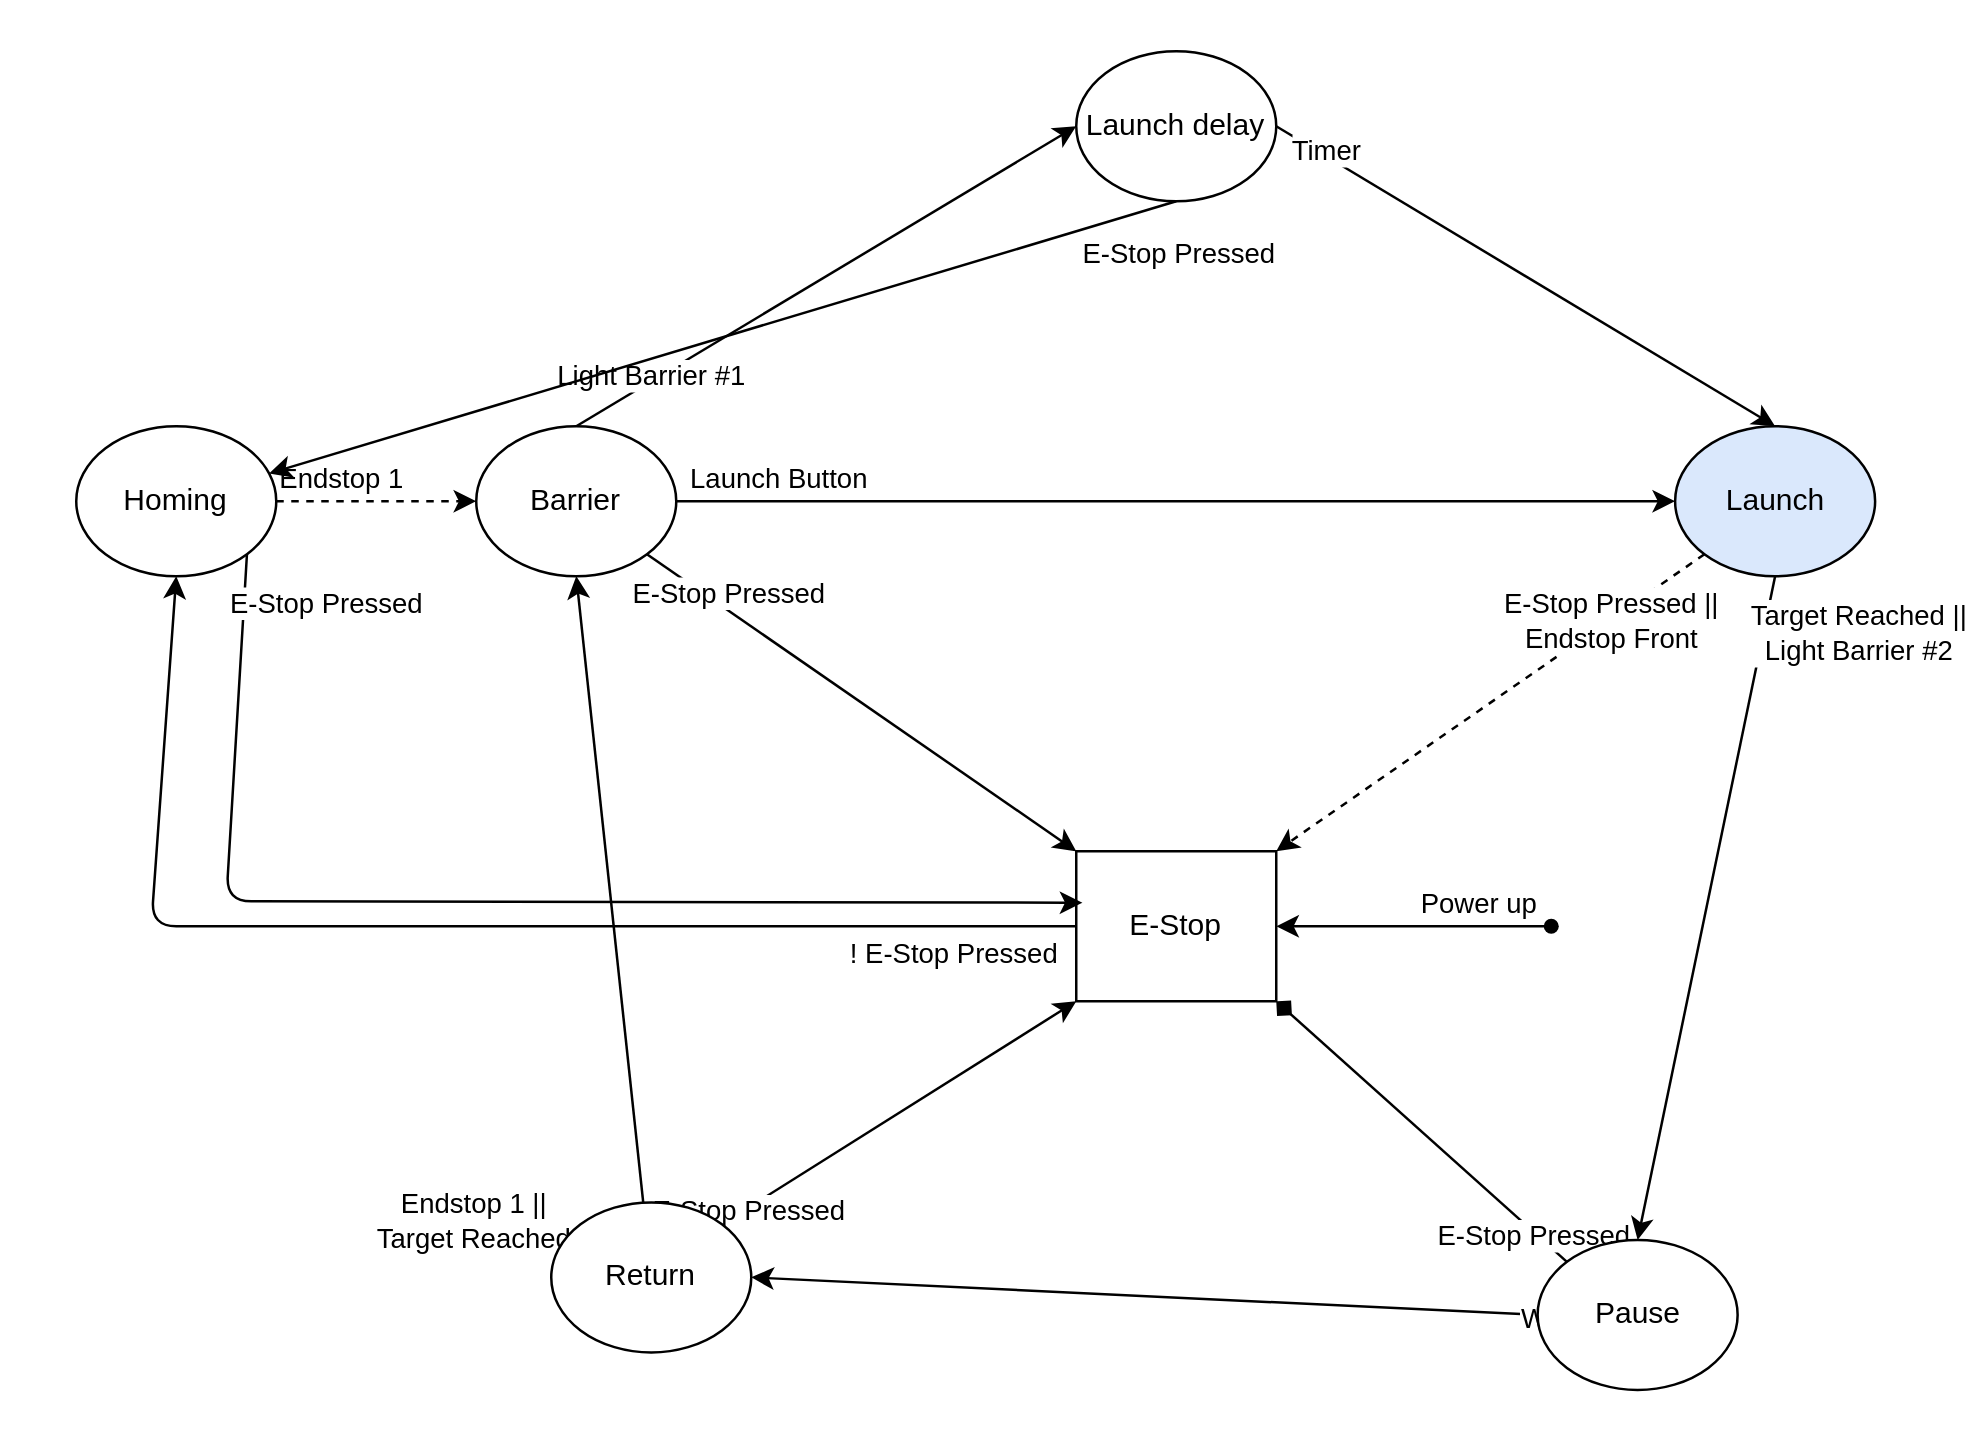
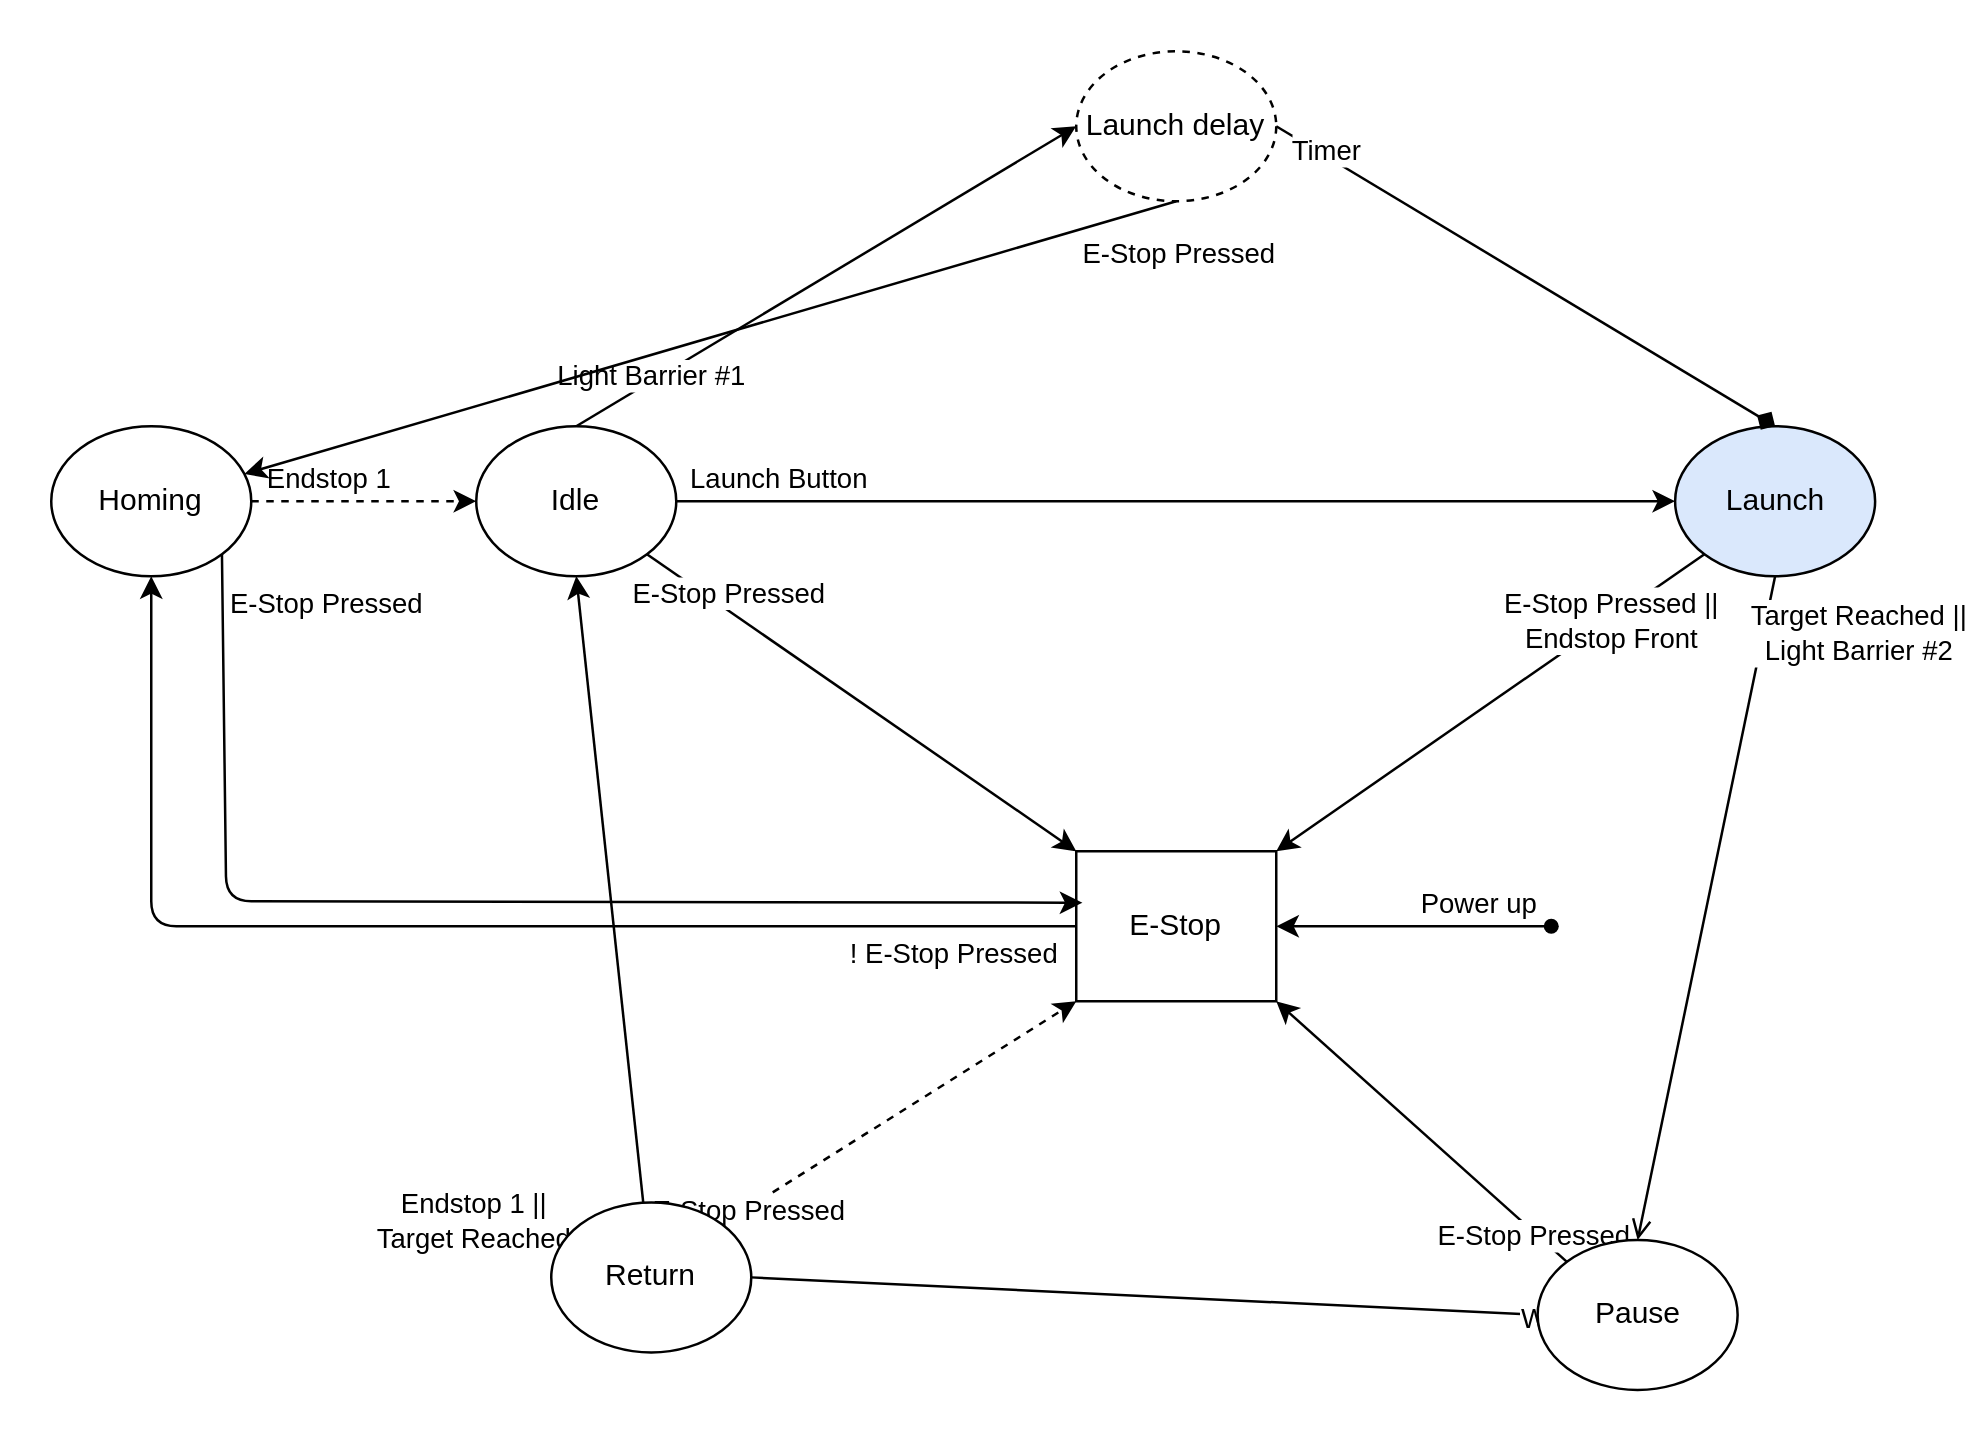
  <mxCell id="0" />
  <mxCell id="1" parent="0" />
  <mxCell id="2" style="edgeStyle=none;html=1;exitX=1;exitY=0.5;exitDx=0;exitDy=0;entryX=0;entryY=0.5;entryDx=0;entryDy=0;" parent="1" source="8" target="20" edge="1"><mxGeometry relative="1" as="geometry" /></mxCell>
  <mxCell id="3" value="Launch Button" style="edgeLabel;html=1;align=center;verticalAlign=middle;resizable=0;points=[];" parent="2" vertex="1" connectable="0"><mxGeometry x="0.326" y="-2" relative="1" as="geometry"><mxPoint x="-225" y="-12" as="offset" /></mxGeometry></mxCell>
  <mxCell id="4" style="edgeStyle=none;html=1;exitX=1;exitY=1;exitDx=0;exitDy=0;entryX=0;entryY=0;entryDx=0;entryDy=0;" parent="1" source="8" target="11" edge="1"><mxGeometry relative="1" as="geometry" /></mxCell>
  <mxCell id="5" value="E-Stop Pressed" style="edgeLabel;html=1;align=center;verticalAlign=middle;resizable=0;points=[];" parent="4" vertex="1" connectable="0"><mxGeometry x="-0.233" relative="1" as="geometry"><mxPoint x="-34" y="-30" as="offset" /></mxGeometry></mxCell>
  <mxCell id="6" style="edgeStyle=none;html=1;exitX=0.5;exitY=0;exitDx=0;exitDy=0;entryX=0;entryY=0.5;entryDx=0;entryDy=0;" edge="1" parent="1" source="8" target="38"><mxGeometry relative="1" as="geometry" /></mxCell>
  <mxCell id="7" value="Light Barrier #1" style="edgeLabel;html=1;align=center;verticalAlign=middle;resizable=0;points=[];" vertex="1" connectable="0" parent="6"><mxGeometry x="-0.628" y="-2" relative="1" as="geometry"><mxPoint x="-8" as="offset" /></mxGeometry></mxCell>
- <mxCell id="8" value="Barrier" style="ellipse;whiteSpace=wrap;html=1;" parent="1" vertex="1"><mxGeometry x="190" y="170" width="80" height="60" as="geometry" /></mxCell>
+ <mxCell id="8" value="Idle" style="ellipse;whiteSpace=wrap;html=1;" parent="1" vertex="1"><mxGeometry x="190" y="170" width="80" height="60" as="geometry" /></mxCell>
  <mxCell id="9" style="edgeStyle=none;html=1;exitX=0;exitY=0.5;exitDx=0;exitDy=0;entryX=0.5;entryY=1;entryDx=0;entryDy=0;" parent="1" source="11" target="15" edge="1"><mxGeometry relative="1" as="geometry"><mxPoint x="70" y="350" as="targetPoint" /><Array as="points"><mxPoint x="60" y="370" /></Array></mxGeometry></mxCell>
  <mxCell id="10" value="! E-Stop Pressed" style="edgeLabel;html=1;align=center;verticalAlign=middle;resizable=0;points=[];" parent="9" vertex="1" connectable="0"><mxGeometry x="-0.775" y="2" relative="1" as="geometry"><mxPoint x="7" y="8" as="offset" /></mxGeometry></mxCell>
  <mxCell id="11" value="E-Stop" style="whiteSpace=wrap;html=1;rounded=0;" parent="1" vertex="1"><mxGeometry x="430" y="340" width="80" height="60" as="geometry" /></mxCell>
  <mxCell id="12" style="edgeStyle=none;html=1;dashed=1;" parent="1" source="15" target="8" edge="1"><mxGeometry relative="1" as="geometry" /></mxCell>
  <mxCell id="13" value="Endstop 1" style="edgeLabel;html=1;align=center;verticalAlign=middle;resizable=0;points=[];" parent="12" vertex="1" connectable="0"><mxGeometry x="-0.141" relative="1" as="geometry"><mxPoint x="-9" y="-10" as="offset" /></mxGeometry></mxCell>
  <mxCell id="14" style="edgeStyle=none;html=1;exitX=1;exitY=1;exitDx=0;exitDy=0;entryX=0.031;entryY=0.343;entryDx=0;entryDy=0;entryPerimeter=0;" parent="1" source="15" target="11" edge="1"><mxGeometry relative="1" as="geometry"><mxPoint x="420" y="360" as="targetPoint" /><Array as="points"><mxPoint x="90" y="360" /></Array></mxGeometry></mxCell>
- <mxCell id="15" value="Homing" style="ellipse;whiteSpace=wrap;html=1;" parent="1" vertex="1"><mxGeometry x="30" y="170" width="80" height="60" as="geometry" /></mxCell>
- <mxCell id="16" style="edgeStyle=none;html=1;exitX=0.5;exitY=1;exitDx=0;exitDy=0;entryX=0.5;entryY=0;entryDx=0;entryDy=0;" parent="1" source="20" target="25" edge="1"><mxGeometry relative="1" as="geometry" /></mxCell>
+ <mxCell id="15" value="Homing" style="ellipse;whiteSpace=wrap;html=1;" parent="1" vertex="1"><mxGeometry x="20" y="170" width="80" height="60" as="geometry" /></mxCell>
+ <mxCell id="16" style="edgeStyle=none;html=1;exitX=0.5;exitY=1;exitDx=0;exitDy=0;entryX=0.5;entryY=0;entryDx=0;entryDy=0;endArrow=open;" parent="1" source="20" target="25" edge="1"><mxGeometry relative="1" as="geometry" /></mxCell>
  <mxCell id="17" value="Target Reached ||&lt;br&gt;Light Barrier #2" style="edgeLabel;html=1;align=center;verticalAlign=middle;resizable=0;points=[];" parent="16" vertex="1" connectable="0"><mxGeometry x="-0.381" y="2" relative="1" as="geometry"><mxPoint x="48" y="-60" as="offset" /></mxGeometry></mxCell>
- <mxCell id="18" style="edgeStyle=none;html=1;exitX=0;exitY=1;exitDx=0;exitDy=0;entryX=1;entryY=0;entryDx=0;entryDy=0;dashed=1;" parent="1" source="20" target="11" edge="1"><mxGeometry relative="1" as="geometry" /></mxCell>
+ <mxCell id="18" style="edgeStyle=none;html=1;exitX=0;exitY=1;exitDx=0;exitDy=0;entryX=1;entryY=0;entryDx=0;entryDy=0;" parent="1" source="20" target="11" edge="1"><mxGeometry relative="1" as="geometry" /></mxCell>
  <mxCell id="19" value="E-Stop Pressed ||&lt;br&gt;Endstop Front" style="edgeLabel;html=1;align=center;verticalAlign=middle;resizable=0;points=[];" parent="18" vertex="1" connectable="0"><mxGeometry x="-0.515" y="3" relative="1" as="geometry"><mxPoint x="2" y="-5" as="offset" /></mxGeometry></mxCell>
  <mxCell id="20" value="Launch" style="ellipse;whiteSpace=wrap;html=1;fillColor=#dae8fc;" parent="1" vertex="1"><mxGeometry x="669.55" y="170" width="80" height="60" as="geometry" /></mxCell>
- <mxCell id="21" style="edgeStyle=none;html=1;exitX=0;exitY=0.5;exitDx=0;exitDy=0;entryX=1;entryY=0.5;entryDx=0;entryDy=0;" parent="1" source="25" target="32" edge="1"><mxGeometry relative="1" as="geometry" /></mxCell>
+ <mxCell id="21" style="edgeStyle=none;html=1;exitX=0;exitY=0.5;exitDx=0;exitDy=0;entryX=1;entryY=0.5;entryDx=0;entryDy=0;endArrow=none;" parent="1" source="25" target="32" edge="1"><mxGeometry relative="1" as="geometry" /></mxCell>
  <mxCell id="22" value="Wait Timer" style="edgeLabel;html=1;align=center;verticalAlign=middle;resizable=0;points=[];" parent="21" vertex="1" connectable="0"><mxGeometry x="0.14" y="-1" relative="1" as="geometry"><mxPoint x="198" y="11" as="offset" /></mxGeometry></mxCell>
- <mxCell id="23" style="edgeStyle=none;html=1;exitX=0;exitY=0;exitDx=0;exitDy=0;entryX=1;entryY=1;entryDx=0;entryDy=0;endArrow=diamond;" parent="1" source="25" target="11" edge="1"><mxGeometry relative="1" as="geometry" /></mxCell>
+ <mxCell id="23" style="edgeStyle=none;html=1;exitX=0;exitY=0;exitDx=0;exitDy=0;entryX=1;entryY=1;entryDx=0;entryDy=0;" parent="1" source="25" target="11" edge="1"><mxGeometry relative="1" as="geometry" /></mxCell>
  <mxCell id="24" value="E-Stop Pressed" style="edgeLabel;html=1;align=center;verticalAlign=middle;resizable=0;points=[];" parent="23" vertex="1" connectable="0"><mxGeometry x="-0.47" relative="1" as="geometry"><mxPoint x="17" y="17" as="offset" /></mxGeometry></mxCell>
  <mxCell id="25" value="Pause" style="ellipse;whiteSpace=wrap;html=1;" parent="1" vertex="1"><mxGeometry x="614.55" y="495.45" width="80" height="60" as="geometry" /></mxCell>
  <mxCell id="26" value="" style="endArrow=classic;html=1;entryX=1;entryY=0.5;entryDx=0;entryDy=0;startArrow=none;" parent="1" target="11" edge="1"><mxGeometry width="50" height="50" relative="1" as="geometry"><mxPoint x="620" y="370" as="sourcePoint" /><mxPoint x="40" y="389.71" as="targetPoint" /></mxGeometry></mxCell>
  <mxCell id="27" value="Power up" style="edgeLabel;html=1;align=center;verticalAlign=middle;resizable=0;points=[];" vertex="1" connectable="0" parent="26"><mxGeometry x="0.185" y="-2" relative="1" as="geometry"><mxPoint x="35" y="-8" as="offset" /></mxGeometry></mxCell>
  <mxCell id="28" style="edgeStyle=none;html=1;entryX=0.5;entryY=1;entryDx=0;entryDy=0;" parent="1" source="32" target="8" edge="1"><mxGeometry relative="1" as="geometry" /></mxCell>
  <mxCell id="29" value="Endstop 1 ||&lt;br&gt;Target Reached" style="edgeLabel;html=1;align=center;verticalAlign=middle;resizable=0;points=[];" parent="28" vertex="1" connectable="0"><mxGeometry x="0.374" relative="1" as="geometry"><mxPoint x="-50" y="179" as="offset" /></mxGeometry></mxCell>
- <mxCell id="30" style="edgeStyle=none;html=1;exitX=1;exitY=0;exitDx=0;exitDy=0;entryX=0;entryY=1;entryDx=0;entryDy=0;" parent="1" source="32" target="11" edge="1"><mxGeometry relative="1" as="geometry" /></mxCell>
+ <mxCell id="30" style="edgeStyle=none;html=1;exitX=1;exitY=0;exitDx=0;exitDy=0;entryX=0;entryY=1;entryDx=0;entryDy=0;dashed=1;" parent="1" source="32" target="11" edge="1"><mxGeometry relative="1" as="geometry" /></mxCell>
  <mxCell id="31" value="E-Stop Pressed" style="edgeLabel;html=1;align=center;verticalAlign=middle;resizable=0;points=[];" parent="30" vertex="1" connectable="0"><mxGeometry x="-0.445" y="1" relative="1" as="geometry"><mxPoint x="-28" y="20" as="offset" /></mxGeometry></mxCell>
  <mxCell id="32" value="Return" style="ellipse;whiteSpace=wrap;html=1;" parent="1" vertex="1"><mxGeometry x="220" y="480.45" width="80" height="60" as="geometry" /></mxCell>
  <mxCell id="33" value="" style="shape=waypoint;sketch=0;fillStyle=solid;size=6;pointerEvents=1;points=[];fillColor=none;resizable=0;rotatable=0;perimeter=centerPerimeter;snapToPoint=1;" parent="1" vertex="1"><mxGeometry x="610" y="360" width="20" height="20" as="geometry" /></mxCell>
  <mxCell id="34" value="E-Stop Pressed" style="edgeLabel;html=1;align=center;verticalAlign=middle;resizable=0;points=[];" parent="1" vertex="1" connectable="0"><mxGeometry x="129.999" y="240" as="geometry" /></mxCell>
- <mxCell id="35" style="edgeStyle=none;html=1;exitX=1;exitY=0.5;exitDx=0;exitDy=0;entryX=0.5;entryY=0;entryDx=0;entryDy=0;" edge="1" parent="1" source="38" target="20"><mxGeometry relative="1" as="geometry" /></mxCell>
+ <mxCell id="35" style="edgeStyle=none;html=1;exitX=1;exitY=0.5;exitDx=0;exitDy=0;entryX=0.5;entryY=0;entryDx=0;entryDy=0;endArrow=diamond;" edge="1" parent="1" source="38" target="20"><mxGeometry relative="1" as="geometry" /></mxCell>
  <mxCell id="36" value="Timer" style="edgeLabel;html=1;align=center;verticalAlign=middle;resizable=0;points=[];" vertex="1" connectable="0" parent="35"><mxGeometry x="-0.85" relative="1" as="geometry"><mxPoint x="5" y="1" as="offset" /></mxGeometry></mxCell>
  <mxCell id="37" style="edgeStyle=none;html=1;exitX=0.5;exitY=1;exitDx=0;exitDy=0;" edge="1" parent="1" source="38" target="15"><mxGeometry relative="1" as="geometry" /></mxCell>
- <mxCell id="38" value="Launch delay" style="ellipse;whiteSpace=wrap;html=1;" vertex="1" parent="1"><mxGeometry x="430" y="20" width="80" height="60" as="geometry" /></mxCell>
+ <mxCell id="38" value="Launch delay" style="ellipse;whiteSpace=wrap;html=1;dashed=1;" vertex="1" parent="1"><mxGeometry x="430" y="20" width="80" height="60" as="geometry" /></mxCell>
  <mxCell id="39" value="E-Stop Pressed" style="edgeLabel;html=1;align=center;verticalAlign=middle;resizable=0;points=[];" vertex="1" connectable="0" parent="1"><mxGeometry x="470" y="100.003" as="geometry" /></mxCell>
